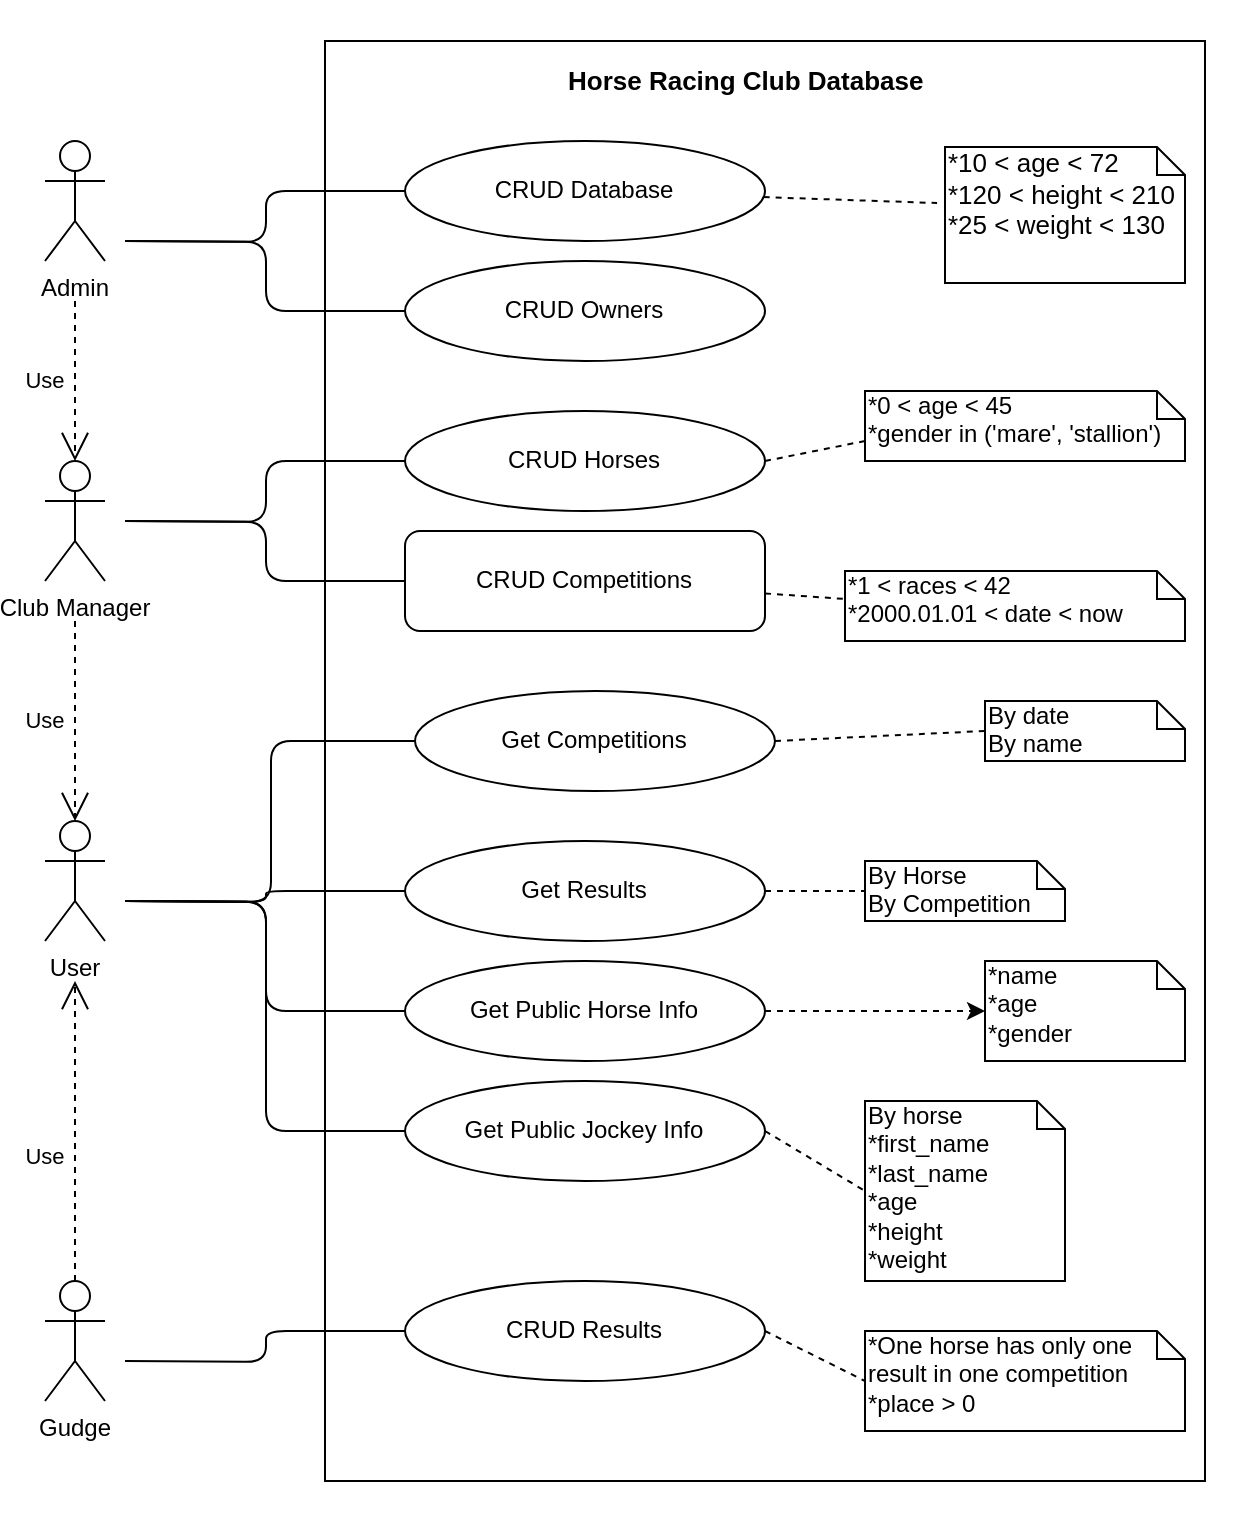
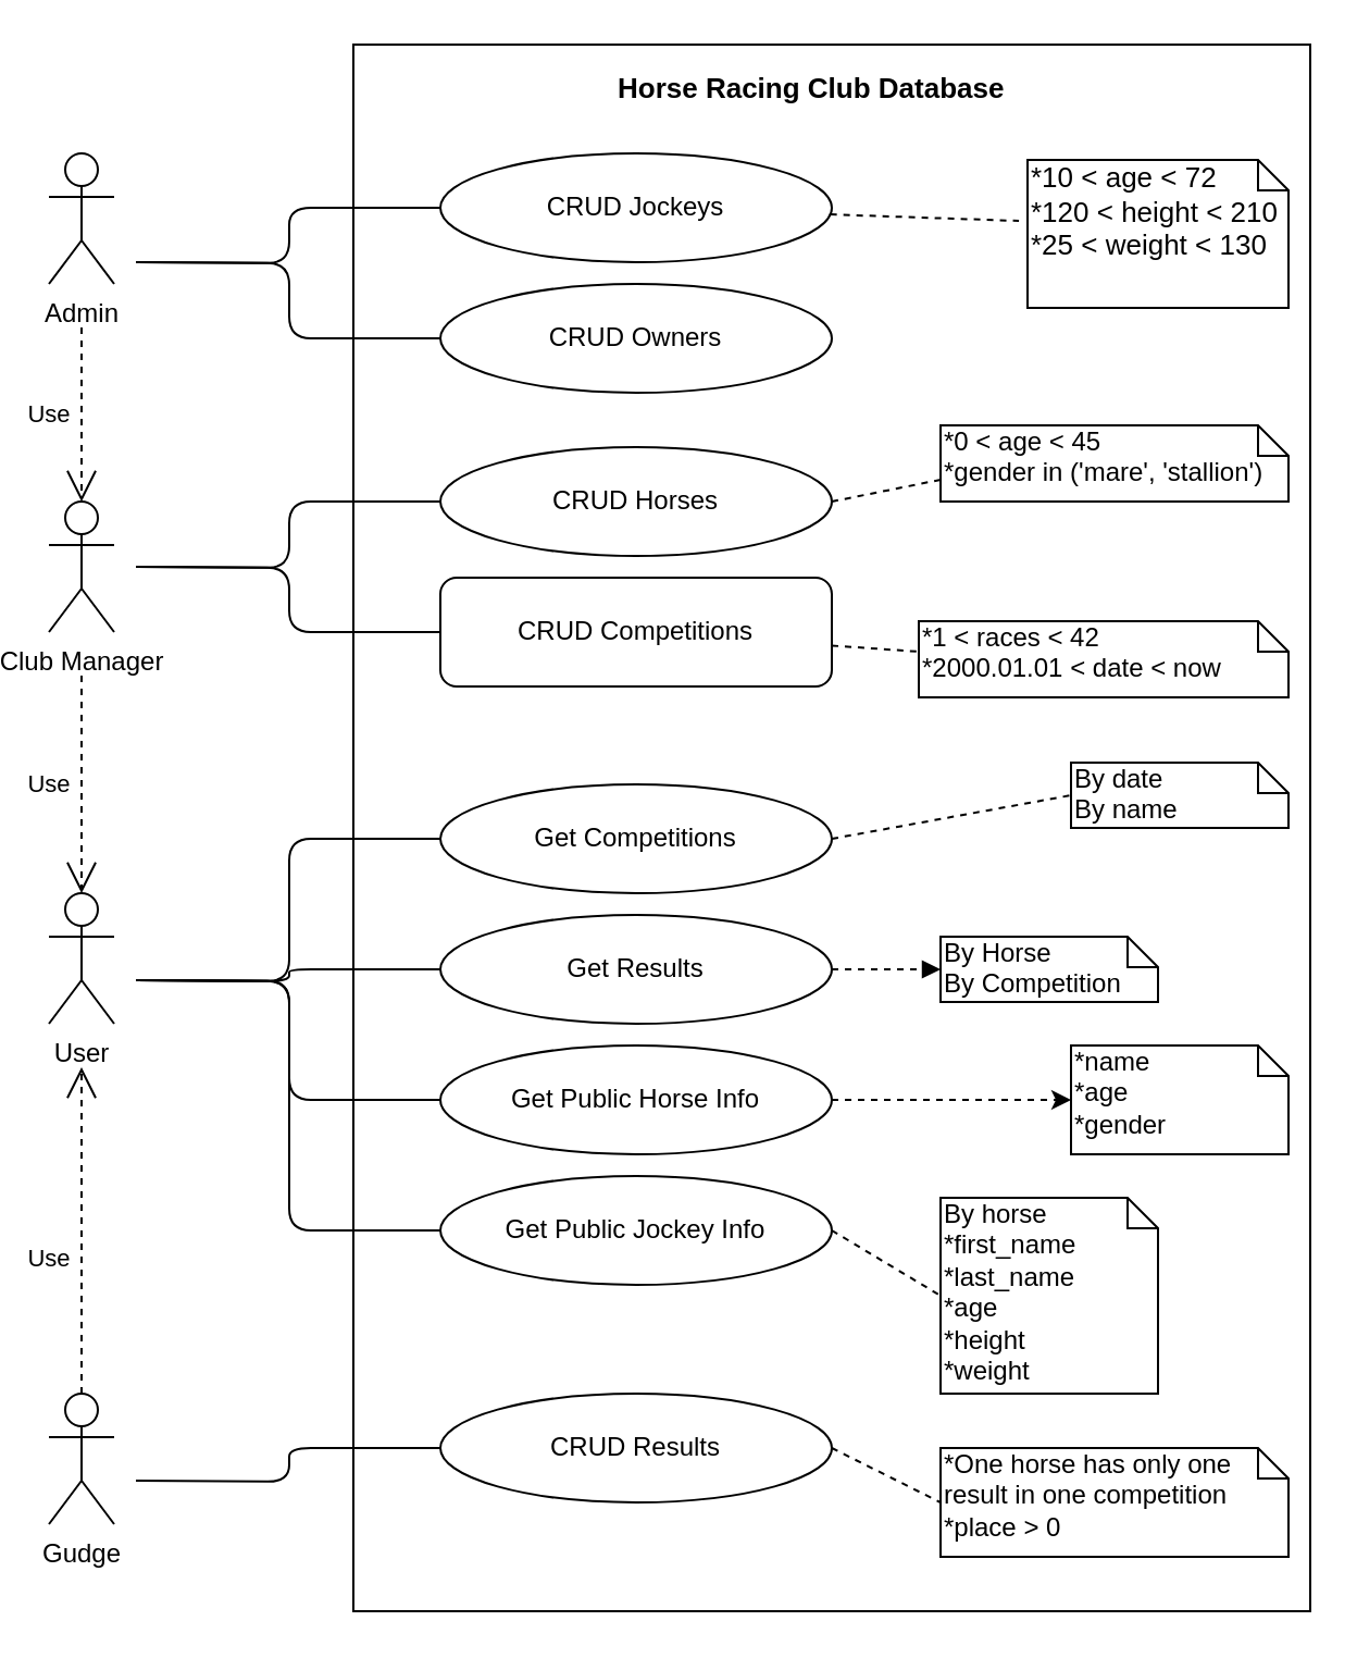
  <mxCell id="0" />
  <mxCell id="1" parent="0" />
  <mxCell id="2" value="Admin" style="shape=umlActor;verticalLabelPosition=bottom;labelBackgroundColor=#ffffff;verticalAlign=top;html=1;outlineConnect=0;" vertex="1" parent="1"><mxGeometry x="20" y="70" width="30" height="60" as="geometry" /></mxCell>
  <mxCell id="3" value="" style="rounded=0;whiteSpace=wrap;html=1;" vertex="1" parent="1"><mxGeometry x="160" y="20" width="440" height="720" as="geometry" /></mxCell>
  <mxCell id="4" value="&lt;font style=&quot;font-size: 13px&quot;&gt;&lt;b&gt;&lt;font style=&quot;font-size: 13px&quot;&gt;Horse Racing Club Database&lt;/font&gt;&lt;/b&gt;&lt;/font&gt;" style="text;html=1;resizable=0;points=[];autosize=1;align=left;verticalAlign=top;spacingTop=-4;" vertex="1" parent="1"><mxGeometry x="280" y="30" width="200" height="20" as="geometry" /></mxCell>
- <mxCell id="5" value="CRUD Database" style="ellipse;whiteSpace=wrap;html=1;" vertex="1" parent="1"><mxGeometry x="200" y="70" width="180" height="50" as="geometry" /></mxCell>
+ <mxCell id="5" value="CRUD Jockeys" style="ellipse;whiteSpace=wrap;html=1;" vertex="1" parent="1"><mxGeometry x="200" y="70" width="180" height="50" as="geometry" /></mxCell>
  <mxCell id="6" value="CRUD Owners" style="ellipse;whiteSpace=wrap;html=1;" vertex="1" parent="1"><mxGeometry x="200" y="130" width="180" height="50" as="geometry" /></mxCell>
  <mxCell id="7" value="Club Manager" style="shape=umlActor;verticalLabelPosition=bottom;labelBackgroundColor=#ffffff;verticalAlign=top;html=1;" vertex="1" parent="1"><mxGeometry x="20" y="230" width="30" height="60" as="geometry" /></mxCell>
  <mxCell id="8" value="Use" style="endArrow=open;endSize=12;dashed=1;html=1;entryX=0.5;entryY=0;entryDx=0;entryDy=0;entryPerimeter=0;" edge="1" parent="1" target="7"><mxGeometry y="-15" width="160" relative="1" as="geometry"><mxPoint x="35" y="150" as="sourcePoint" /><mxPoint x="190" y="150" as="targetPoint" /><mxPoint as="offset" /></mxGeometry></mxCell>
  <mxCell id="9" value="" style="endArrow=none;html=1;edgeStyle=orthogonalEdgeStyle;" edge="1" parent="1" target="5"><mxGeometry relative="1" as="geometry"><mxPoint x="60" y="120" as="sourcePoint" /><mxPoint x="220" y="120" as="targetPoint" /></mxGeometry></mxCell>
  <mxCell id="10" value="" style="endArrow=none;html=1;edgeStyle=orthogonalEdgeStyle;entryX=0;entryY=0.5;entryDx=0;entryDy=0;" edge="1" parent="1" target="6"><mxGeometry relative="1" as="geometry"><mxPoint x="60" y="120" as="sourcePoint" /><mxPoint x="220" y="120" as="targetPoint" /></mxGeometry></mxCell>
  <mxCell id="11" value="" style="resizable=0;html=1;align=left;verticalAlign=bottom;labelBackgroundColor=#ffffff;fontSize=10;" connectable="0" vertex="1" parent="10"><mxGeometry x="-1" relative="1" as="geometry" /></mxCell>
  <mxCell id="12" value="CRUD Horses" style="ellipse;whiteSpace=wrap;html=1;" vertex="1" parent="1"><mxGeometry x="200" y="205" width="180" height="50" as="geometry" /></mxCell>
  <mxCell id="13" value="CRUD Competitions" style="whiteSpace=wrap;html=1;rounded=1;" vertex="1" parent="1"><mxGeometry x="200" y="265" width="180" height="50" as="geometry" /></mxCell>
  <mxCell id="14" value="" style="endArrow=none;html=1;edgeStyle=orthogonalEdgeStyle;entryX=0;entryY=0.5;entryDx=0;entryDy=0;" edge="1" parent="1" target="12"><mxGeometry relative="1" as="geometry"><mxPoint x="60" y="260" as="sourcePoint" /><mxPoint x="220" y="260" as="targetPoint" /></mxGeometry></mxCell>
  <mxCell id="15" value="" style="endArrow=none;html=1;edgeStyle=orthogonalEdgeStyle;entryX=0;entryY=0.5;entryDx=0;entryDy=0;" edge="1" parent="1" target="13"><mxGeometry relative="1" as="geometry"><mxPoint x="60" y="260" as="sourcePoint" /><mxPoint x="220" y="260" as="targetPoint" /></mxGeometry></mxCell>
  <mxCell id="16" value="User" style="shape=umlActor;verticalLabelPosition=bottom;labelBackgroundColor=#ffffff;verticalAlign=top;html=1;" vertex="1" parent="1"><mxGeometry x="20" y="410" width="30" height="60" as="geometry" /></mxCell>
- <mxCell id="17" value="Get Competitions" style="ellipse;whiteSpace=wrap;html=1;" vertex="1" parent="1"><mxGeometry x="205" y="345" width="180" height="50" as="geometry" /></mxCell>
+ <mxCell id="17" value="Get Competitions" style="ellipse;whiteSpace=wrap;html=1;" vertex="1" parent="1"><mxGeometry x="200" y="360" width="180" height="50" as="geometry" /></mxCell>
  <mxCell id="18" value="Get Results" style="ellipse;whiteSpace=wrap;html=1;" vertex="1" parent="1"><mxGeometry x="200" y="420" width="180" height="50" as="geometry" /></mxCell>
  <mxCell id="19" value="Get Public Horse Info" style="ellipse;whiteSpace=wrap;html=1;" vertex="1" parent="1"><mxGeometry x="200" y="480" width="180" height="50" as="geometry" /></mxCell>
  <mxCell id="20" value="Get Public Jockey Info" style="ellipse;whiteSpace=wrap;html=1;" vertex="1" parent="1"><mxGeometry x="200" y="540" width="180" height="50" as="geometry" /></mxCell>
  <mxCell id="21" value="" style="endArrow=none;html=1;edgeStyle=orthogonalEdgeStyle;entryX=0;entryY=0.5;entryDx=0;entryDy=0;" edge="1" parent="1" target="17"><mxGeometry relative="1" as="geometry"><mxPoint x="60" y="450" as="sourcePoint" /><mxPoint x="220" y="450" as="targetPoint" /></mxGeometry></mxCell>
  <mxCell id="22" value="" style="endArrow=none;html=1;edgeStyle=orthogonalEdgeStyle;entryX=0;entryY=0.5;entryDx=0;entryDy=0;" edge="1" parent="1" target="18"><mxGeometry relative="1" as="geometry"><mxPoint x="60" y="450" as="sourcePoint" /><mxPoint x="200" y="450" as="targetPoint" /></mxGeometry></mxCell>
  <mxCell id="23" value="" style="endArrow=none;html=1;edgeStyle=orthogonalEdgeStyle;entryX=0;entryY=0.5;entryDx=0;entryDy=0;" edge="1" parent="1" target="19"><mxGeometry relative="1" as="geometry"><mxPoint x="60" y="450" as="sourcePoint" /><mxPoint x="220" y="450" as="targetPoint" /></mxGeometry></mxCell>
  <mxCell id="24" value="" style="endArrow=none;html=1;edgeStyle=orthogonalEdgeStyle;entryX=0;entryY=0.5;entryDx=0;entryDy=0;" edge="1" parent="1" target="20"><mxGeometry relative="1" as="geometry"><mxPoint x="60" y="450" as="sourcePoint" /><mxPoint x="220" y="450" as="targetPoint" /></mxGeometry></mxCell>
  <mxCell id="25" value="Gudge" style="shape=umlActor;verticalLabelPosition=bottom;labelBackgroundColor=#ffffff;verticalAlign=top;html=1;" vertex="1" parent="1"><mxGeometry x="20" y="640" width="30" height="60" as="geometry" /></mxCell>
  <mxCell id="26" value="CRUD Results" style="ellipse;whiteSpace=wrap;html=1;" vertex="1" parent="1"><mxGeometry x="200" y="640" width="180" height="50" as="geometry" /></mxCell>
  <mxCell id="27" value="" style="endArrow=none;html=1;edgeStyle=orthogonalEdgeStyle;entryX=0;entryY=0.5;entryDx=0;entryDy=0;" edge="1" parent="1" target="26"><mxGeometry relative="1" as="geometry"><mxPoint x="60" y="680" as="sourcePoint" /><mxPoint x="220" y="680" as="targetPoint" /></mxGeometry></mxCell>
  <mxCell id="28" value="Use" style="endArrow=open;endSize=12;dashed=1;html=1;entryX=0.5;entryY=0;entryDx=0;entryDy=0;entryPerimeter=0;" edge="1" parent="1" target="16"><mxGeometry y="-15" width="160" relative="1" as="geometry"><mxPoint x="35" y="310" as="sourcePoint" /><mxPoint x="30" y="400" as="targetPoint" /><mxPoint as="offset" /></mxGeometry></mxCell>
  <mxCell id="29" value="Use" style="endArrow=open;endSize=12;dashed=1;html=1;exitX=0.5;exitY=0;exitDx=0;exitDy=0;exitPerimeter=0;" edge="1" parent="1" source="25"><mxGeometry x="-0.176" y="15" width="160" relative="1" as="geometry"><mxPoint x="34" y="630" as="sourcePoint" /><mxPoint x="35" y="490" as="targetPoint" /><mxPoint as="offset" /></mxGeometry></mxCell>
  <mxCell id="30" value="&lt;div style=&quot;font-size: 13px&quot;&gt;&lt;font style=&quot;font-size: 13px&quot;&gt;*10 &amp;lt; age &amp;lt; 72&lt;/font&gt;&lt;/div&gt;&lt;div style=&quot;font-size: 13px&quot;&gt;&lt;font style=&quot;font-size: 13px&quot;&gt;*120 &amp;lt; height &amp;lt; 210&lt;/font&gt;&lt;/div&gt;&lt;div style=&quot;font-size: 13px&quot;&gt;&lt;font style=&quot;font-size: 13px&quot;&gt;*25 &amp;lt; weight &amp;lt; 130&lt;br&gt;&lt;/font&gt; &lt;/div&gt;" style="shape=note;whiteSpace=wrap;html=1;size=14;verticalAlign=top;align=left;spacingTop=-6;" vertex="1" parent="1"><mxGeometry x="470" y="73" width="120" height="68" as="geometry" /></mxCell>
  <mxCell id="31" value="&lt;div&gt;*0 &amp;lt; age &amp;lt; 45&lt;/div&gt;&lt;div&gt;*gender in ('mare', 'stallion')&lt;/div&gt;" style="shape=note;whiteSpace=wrap;html=1;size=14;verticalAlign=top;align=left;spacingTop=-6;" vertex="1" parent="1"><mxGeometry x="430" y="195" width="160" height="35" as="geometry" /></mxCell>
  <mxCell id="32" value="" style="endArrow=none;dashed=1;html=1;entryX=-0.033;entryY=0.412;entryDx=0;entryDy=0;entryPerimeter=0;" edge="1" parent="1" source="5" target="30"><mxGeometry width="50" height="50" relative="1" as="geometry"><mxPoint x="380" y="145" as="sourcePoint" /><mxPoint x="450.711" y="95" as="targetPoint" /></mxGeometry></mxCell>
  <mxCell id="33" value="" style="endArrow=none;dashed=1;html=1;exitX=1;exitY=0.5;exitDx=0;exitDy=0;" edge="1" parent="1" source="12"><mxGeometry width="50" height="50" relative="1" as="geometry"><mxPoint x="380" y="270" as="sourcePoint" /><mxPoint x="430" y="220" as="targetPoint" /></mxGeometry></mxCell>
  <mxCell id="34" value="&lt;div&gt;*1 &amp;lt; races &amp;lt; 42&lt;/div&gt;&lt;div&gt;*2000.01.01 &amp;lt; date &amp;lt; now&lt;br&gt;&lt;/div&gt;" style="shape=note;whiteSpace=wrap;html=1;size=14;verticalAlign=top;align=left;spacingTop=-6;" vertex="1" parent="1"><mxGeometry x="420" y="285" width="170" height="35" as="geometry" /></mxCell>
  <mxCell id="35" value="" style="endArrow=none;dashed=1;html=1;entryX=0;entryY=0.4;entryDx=0;entryDy=0;entryPerimeter=0;" edge="1" parent="1" source="13" target="34"><mxGeometry width="50" height="50" relative="1" as="geometry"><mxPoint x="380" y="340" as="sourcePoint" /><mxPoint x="450.711" y="290" as="targetPoint" /></mxGeometry></mxCell>
  <mxCell id="36" value="&lt;div&gt;*One horse has only one result in one competition&lt;/div&gt;&lt;div&gt;*place &amp;gt; 0&lt;br&gt;&lt;/div&gt;" style="shape=note;whiteSpace=wrap;html=1;size=14;verticalAlign=top;align=left;spacingTop=-6;" vertex="1" parent="1"><mxGeometry x="430" y="665" width="160" height="50" as="geometry" /></mxCell>
  <mxCell id="37" value="" style="endArrow=none;dashed=1;html=1;exitX=1;exitY=0.5;exitDx=0;exitDy=0;entryX=0;entryY=0.5;entryDx=0;entryDy=0;entryPerimeter=0;" edge="1" parent="1" source="26" target="36"><mxGeometry width="50" height="50" relative="1" as="geometry"><mxPoint x="380" y="700" as="sourcePoint" /><mxPoint x="430" y="650" as="targetPoint" /></mxGeometry></mxCell>
  <mxCell id="38" value="&lt;div&gt;By Horse&lt;/div&gt;&lt;div&gt;By Competition&lt;br&gt;&lt;/div&gt;" style="shape=note;whiteSpace=wrap;html=1;size=14;verticalAlign=top;align=left;spacingTop=-6;" vertex="1" parent="1"><mxGeometry x="430" y="430" width="100" height="30" as="geometry" /></mxCell>
- <mxCell id="39" value="" style="endArrow=none;dashed=1;html=1;exitX=1;exitY=0.5;exitDx=0;exitDy=0;entryX=0;entryY=0.5;entryDx=0;entryDy=0;entryPerimeter=0;" edge="1" parent="1" source="18" target="38"><mxGeometry width="50" height="50" relative="1" as="geometry"><mxPoint x="380" y="480" as="sourcePoint" /><mxPoint x="430" y="430" as="targetPoint" /></mxGeometry></mxCell>
+ <mxCell id="39" value="" style="endArrow=block;dashed=1;html=1;exitX=1;exitY=0.5;exitDx=0;exitDy=0;entryX=0;entryY=0.5;entryDx=0;entryDy=0;entryPerimeter=0;" edge="1" parent="1" source="18" target="38"><mxGeometry width="50" height="50" relative="1" as="geometry"><mxPoint x="380" y="480" as="sourcePoint" /><mxPoint x="430" y="430" as="targetPoint" /></mxGeometry></mxCell>
  <mxCell id="40" value="&lt;div&gt;*name&lt;/div&gt;&lt;div&gt;*age&lt;/div&gt;&lt;div&gt;*gender&lt;br&gt;&lt;/div&gt;" style="shape=note;whiteSpace=wrap;html=1;size=14;verticalAlign=top;align=left;spacingTop=-6;" vertex="1" parent="1"><mxGeometry x="490" y="480" width="100" height="50" as="geometry" /></mxCell>
  <mxCell id="41" value="" style="endArrow=classic;dashed=1;html=1;exitX=1;exitY=0.5;exitDx=0;exitDy=0;entryX=0;entryY=0.5;entryDx=0;entryDy=0;entryPerimeter=0;" edge="1" parent="1" source="19" target="40"><mxGeometry width="50" height="50" relative="1" as="geometry"><mxPoint x="380" y="530" as="sourcePoint" /><mxPoint x="430" y="480" as="targetPoint" /></mxGeometry></mxCell>
  <mxCell id="42" value="&lt;div&gt;By date&lt;/div&gt;&lt;div&gt;By name&lt;br&gt;&lt;/div&gt;" style="shape=note;whiteSpace=wrap;html=1;size=14;verticalAlign=top;align=left;spacingTop=-6;" vertex="1" parent="1"><mxGeometry x="490" y="350" width="100" height="30" as="geometry" /></mxCell>
  <mxCell id="43" value="" style="endArrow=none;dashed=1;html=1;exitX=1;exitY=0.5;exitDx=0;exitDy=0;entryX=0;entryY=0.5;entryDx=0;entryDy=0;entryPerimeter=0;" edge="1" parent="1" source="17" target="42"><mxGeometry width="50" height="50" relative="1" as="geometry"><mxPoint x="380" y="410" as="sourcePoint" /><mxPoint x="430" y="360" as="targetPoint" /></mxGeometry></mxCell>
  <mxCell id="44" value="&lt;div&gt;By horse&lt;/div&gt;&lt;div&gt;*first_name&lt;/div&gt;&lt;div&gt;*last_name&lt;/div&gt;&lt;div&gt;*age&lt;/div&gt;&lt;div&gt;*height&lt;/div&gt;&lt;div&gt;*weight&lt;br&gt;&lt;/div&gt;" style="shape=note;whiteSpace=wrap;html=1;size=14;verticalAlign=top;align=left;spacingTop=-6;" vertex="1" parent="1"><mxGeometry x="430" y="550" width="100" height="90" as="geometry" /></mxCell>
  <mxCell id="45" value="" style="endArrow=none;dashed=1;html=1;exitX=1;exitY=0.5;exitDx=0;exitDy=0;entryX=0;entryY=0.5;entryDx=0;entryDy=0;entryPerimeter=0;" edge="1" parent="1" source="20" target="44"><mxGeometry width="50" height="50" relative="1" as="geometry"><mxPoint x="380" y="590" as="sourcePoint" /><mxPoint x="430" y="540" as="targetPoint" /></mxGeometry></mxCell>
